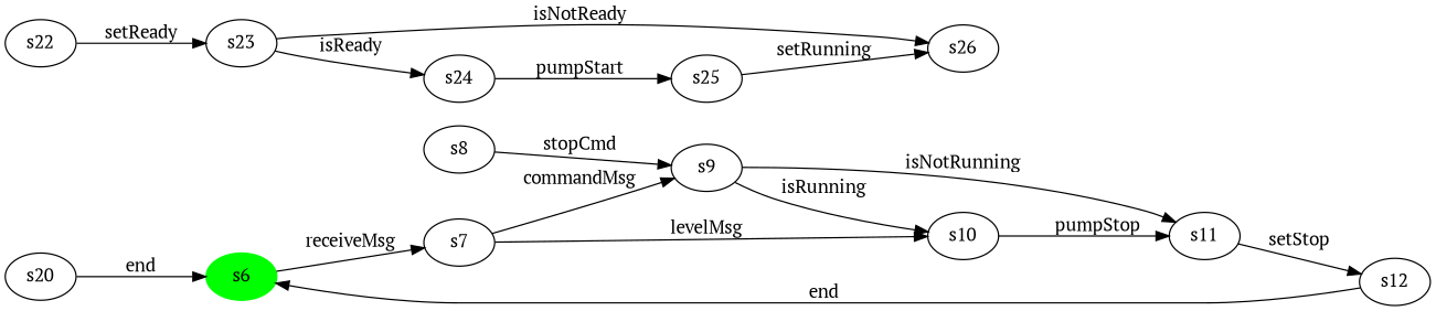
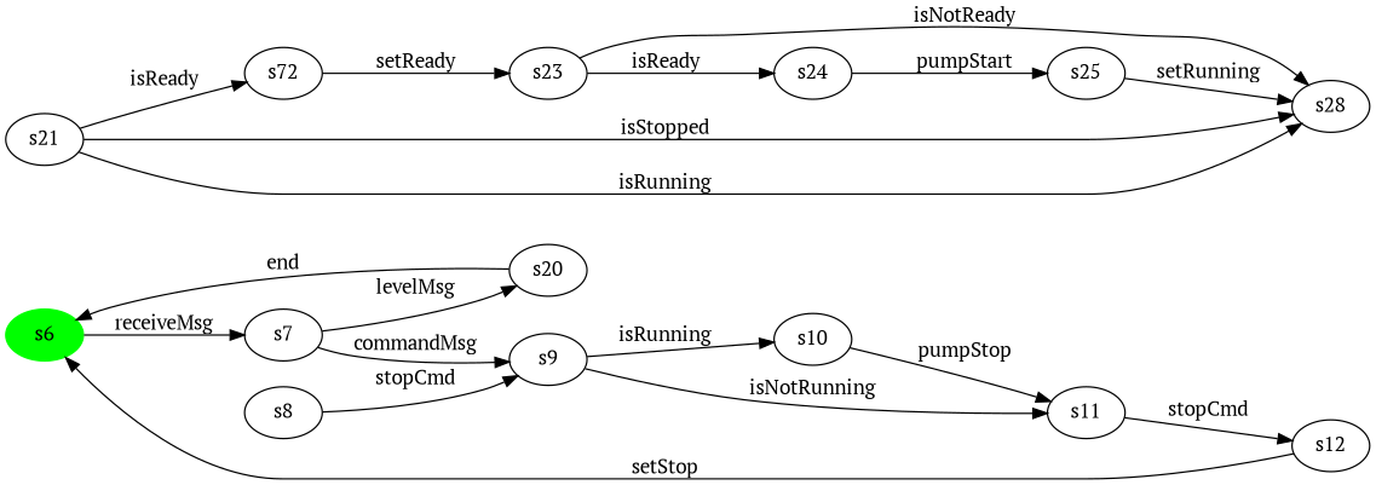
  digraph {
    fontname="PT Serif"
    rankdir=LR
    node [fontname="PT Serif"]
    edge [fontname="PT Serif"]
    n1 [color=green label=s6 style=filled]
    n2 [label=s7]
    n3 [label=s20]
    n4 [label=s9]
    n5 [label=s8]
-   n7 [label=s22]
-   n8 [label=s26]
+   n6 [label=s21]
+   n7 [label=s72]
+   n8 [label=s28]
    n9 [label=s10]
    n10 [label=s11]
    n11 [label=s12]
    n12 [label=s23]
    n13 [label=s24]
    n14 [label=s25]
    n1 -> n2 [label=" receiveMsg "]
-   n2 -> n9 [label=" levelMsg "]
+   n2 -> n3 [label=" levelMsg "]
    n2 -> n4 [label=" commandMsg "]
    n3 -> n1 [label=" end "]
    n4 -> n9 [label=" isRunning "]
    n4 -> n10 [label=" isNotRunning "]
    n5 -> n4 [label=" stopCmd "]
+   n6 -> n7 [label=" isReady "]
+   n6 -> n8 [label=" isStopped "]
+   n6 -> n8 [label=" isRunning "]
    n7 -> n12 [label=" setReady "]
    n9 -> n10 [label=" pumpStop "]
-   n10 -> n11 [label=" setStop "]
-   n11 -> n1 [label=" end "]
+   n10 -> n11 [label=" stopCmd "]
+   n11 -> n1 [label=" setStop "]
    n12 -> n8 [label=" isNotReady "]
    n12 -> n13 [label=" isReady "]
    n13 -> n14 [label=" pumpStart "]
    n14 -> n8 [label=" setRunning "]
  }
